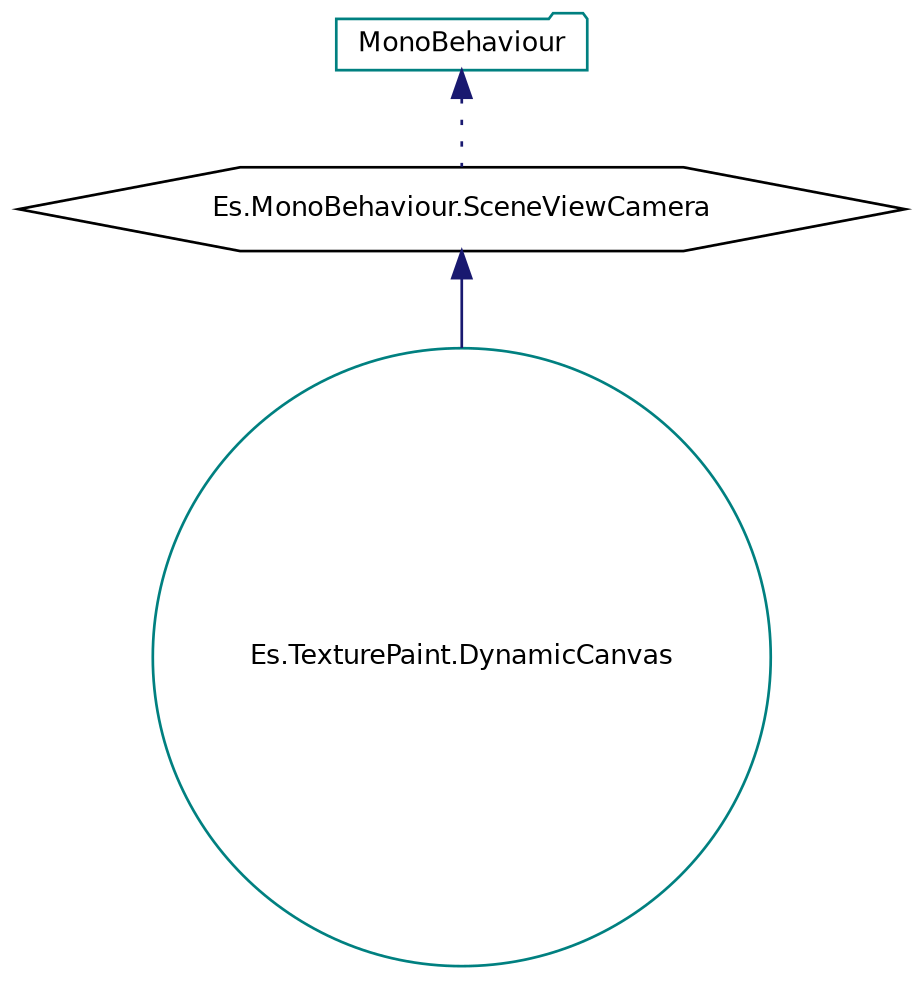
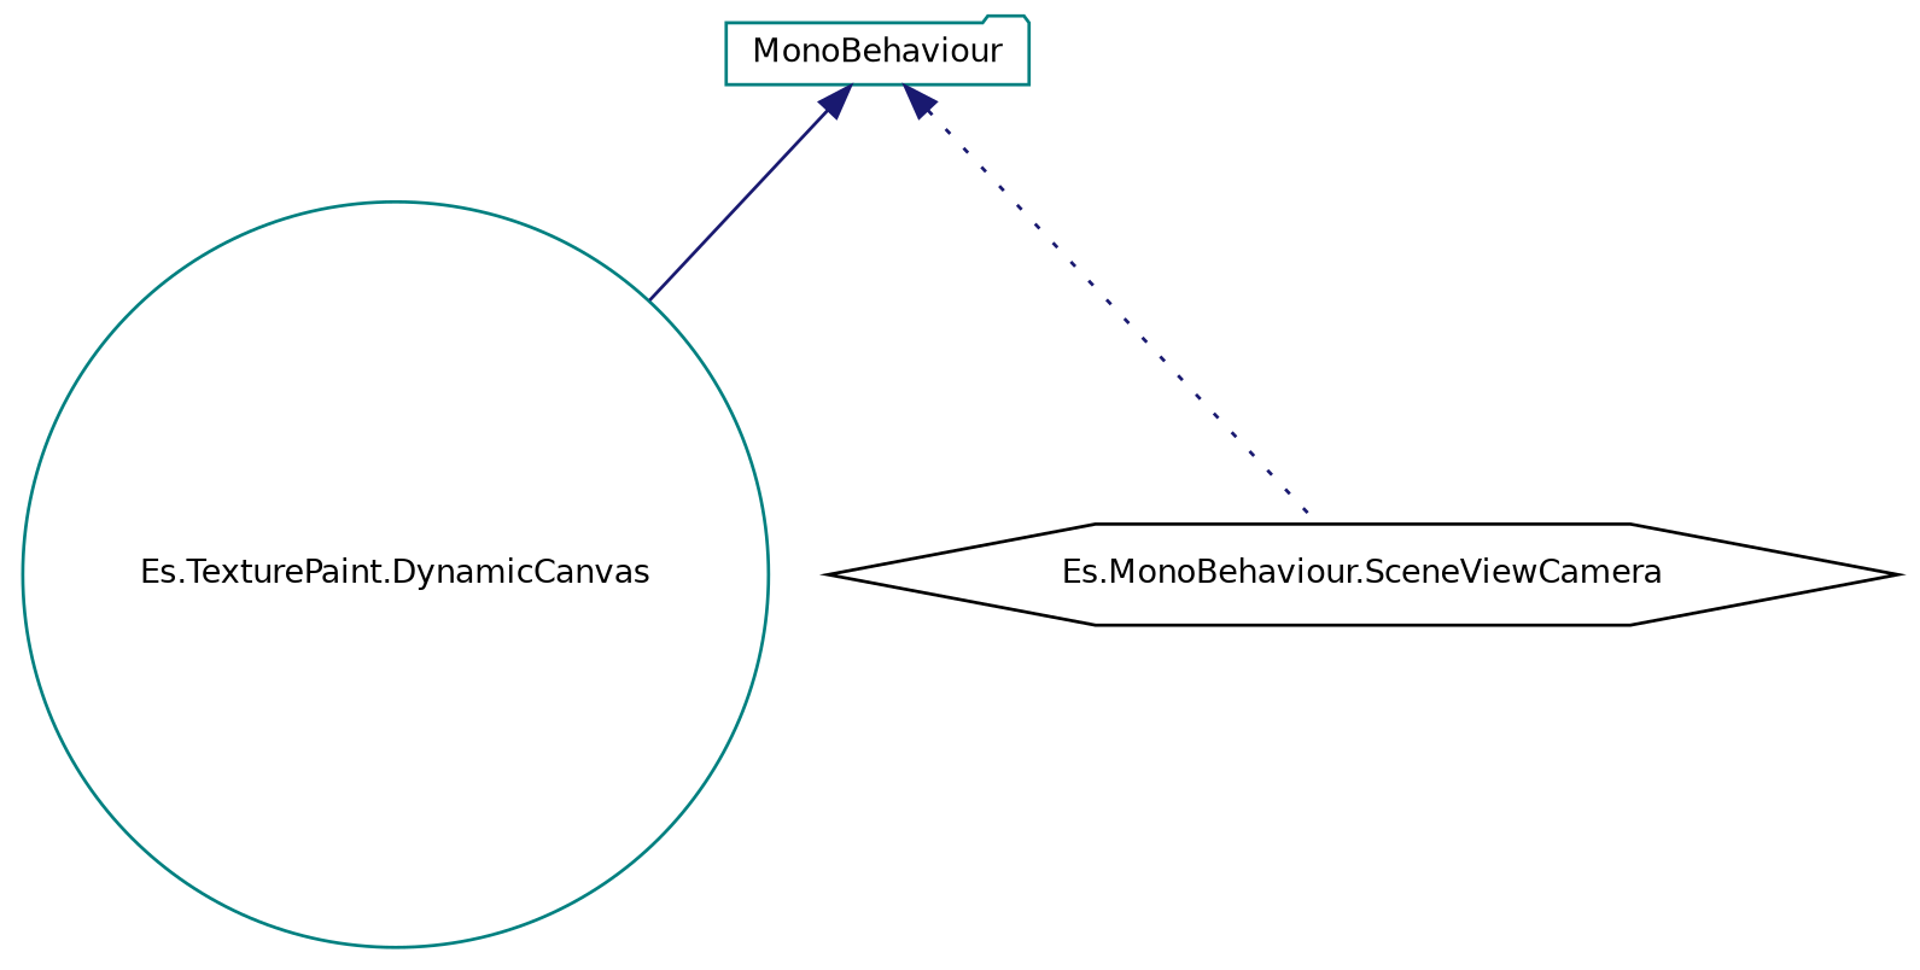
  digraph {
    rankdir=TB
    node [color=teal fillcolor=white fontname=Helvetica fontsize=10 style=filled]
    edge [color=midnightblue dir=back fontname=Helvetica fontsize=10 labelfontname=Helvetica labelfontsize=10]
    n1 [height=0.2 label=MonoBehaviour shape=folder width=0.4]
    n2 [height=0.2 label="Es.TexturePaint.DynamicCanvas" shape=circle width=0.4]
    n3 [color=black height=0.2 label="Es.MonoBehaviour.SceneViewCamera" shape=hexagon width=0.4]
-   n3 -> n2 [style=solid]
+   n1 -> n2 [style=solid]
    n1 -> n3 [style=dotted]
  }
